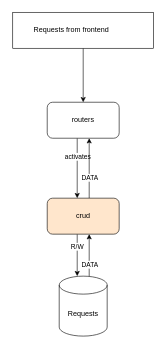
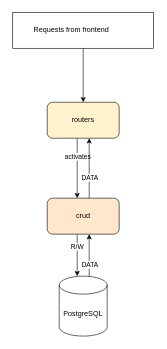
  <mxCell id="0" />
  <mxCell id="1" parent="0" />
  <mxCell id="2" style="edgeStyle=none;html=1;entryX=0.5;entryY=0;entryDx=0;entryDy=0;" edge="1" parent="1" source="3" target="7"><mxGeometry relative="1" as="geometry" /></mxCell>
  <mxCell id="3" value="" style="rounded=0;whiteSpace=wrap;html=1;" vertex="1" parent="1"><mxGeometry x="20.5" y="20" width="235" height="60" as="geometry" /></mxCell>
  <mxCell id="4" value="Requests from frontend" style="text;html=1;align=center;verticalAlign=middle;resizable=0;points=[];autosize=1;strokeColor=none;fillColor=none;" vertex="1" parent="1"><mxGeometry x="43" y="35" width="150" height="30" as="geometry" /></mxCell>
  <mxCell id="5" style="edgeStyle=none;html=1;entryX=0.5;entryY=0;entryDx=0;entryDy=0;" edge="1" parent="1"><mxGeometry relative="1" as="geometry"><mxPoint x="128" y="230" as="sourcePoint" /><mxPoint x="128" y="330" as="targetPoint" /></mxGeometry></mxCell>
  <mxCell id="6" value="activates" style="edgeLabel;html=1;align=center;verticalAlign=middle;resizable=0;points=[];" vertex="1" connectable="0" parent="5"><mxGeometry x="-0.036" relative="1" as="geometry"><mxPoint y="-18" as="offset" /></mxGeometry></mxCell>
- <mxCell id="7" value="routers" style="rounded=1;whiteSpace=wrap;html=1;" vertex="1" parent="1"><mxGeometry x="78" y="170" width="120" height="60" as="geometry" /></mxCell>
+ <mxCell id="7" value="routers" style="rounded=1;whiteSpace=wrap;html=1;fillColor=#fff2cc;" vertex="1" parent="1"><mxGeometry x="78" y="170" width="120" height="60" as="geometry" /></mxCell>
  <mxCell id="8" style="edgeStyle=none;html=1;" edge="1" parent="1"><mxGeometry relative="1" as="geometry"><mxPoint x="128" y="390" as="sourcePoint" /><mxPoint x="128" y="460" as="targetPoint" /></mxGeometry></mxCell>
  <mxCell id="9" value="R/W" style="edgeLabel;html=1;align=center;verticalAlign=middle;resizable=0;points=[];" vertex="1" connectable="0" parent="8"><mxGeometry x="-0.126" y="-1" relative="1" as="geometry"><mxPoint y="-11" as="offset" /></mxGeometry></mxCell>
  <mxCell id="10" style="edgeStyle=none;html=1;entryX=0.5;entryY=1;entryDx=0;entryDy=0;" edge="1" parent="1"><mxGeometry relative="1" as="geometry"><mxPoint x="148" y="330" as="sourcePoint" /><mxPoint x="148" y="230" as="targetPoint" /></mxGeometry></mxCell>
  <mxCell id="11" value="DATA" style="edgeLabel;html=1;align=center;verticalAlign=middle;resizable=0;points=[];" vertex="1" connectable="0" parent="10"><mxGeometry x="-0.293" relative="1" as="geometry"><mxPoint as="offset" /></mxGeometry></mxCell>
  <mxCell id="12" value="crud" style="rounded=1;whiteSpace=wrap;html=1;fillColor=#ffe6cc;" vertex="1" parent="1"><mxGeometry x="78" y="330" width="120" height="60" as="geometry" /></mxCell>
  <mxCell id="13" style="edgeStyle=none;html=1;entryX=0.5;entryY=1;entryDx=0;entryDy=0;" edge="1" parent="1"><mxGeometry relative="1" as="geometry"><mxPoint x="148" y="460" as="sourcePoint" /><mxPoint x="148" y="390" as="targetPoint" /></mxGeometry></mxCell>
  <mxCell id="14" value="DATA" style="edgeLabel;html=1;align=center;verticalAlign=middle;resizable=0;points=[];" vertex="1" connectable="0" parent="13"><mxGeometry x="0.149" relative="1" as="geometry"><mxPoint y="20" as="offset" /></mxGeometry></mxCell>
- <mxCell id="15" value="Requests" style="shape=cylinder3;whiteSpace=wrap;html=1;boundedLbl=1;backgroundOutline=1;size=15;" vertex="1" parent="1"><mxGeometry x="98" y="460" width="80" height="100" as="geometry" /></mxCell>
+ <mxCell id="15" value="PostgreSQL" style="shape=cylinder3;whiteSpace=wrap;html=1;boundedLbl=1;backgroundOutline=1;size=15;" vertex="1" parent="1"><mxGeometry x="98" y="460" width="80" height="100" as="geometry" /></mxCell>
